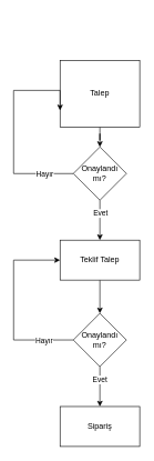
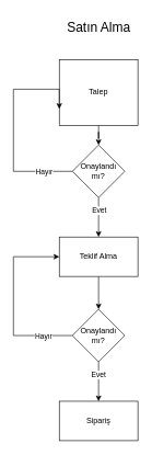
  <mxCell id="0" />
  <mxCell id="1" parent="0" />
  <mxCell id="2" value="" style="edgeStyle=orthogonalEdgeStyle;rounded=0;orthogonalLoop=1;jettySize=auto;html=1;" edge="1" parent="1" source="3" target="10"><mxGeometry relative="1" as="geometry" /></mxCell>
  <mxCell id="3" value="Talep" style="rounded=0;whiteSpace=wrap;html=1;" vertex="1" parent="1"><mxGeometry x="90" y="90" width="120" height="100" as="geometry" /></mxCell>
  <mxCell id="4" value="" style="edgeStyle=orthogonalEdgeStyle;rounded=0;orthogonalLoop=1;jettySize=auto;html=1;" edge="1" parent="1" source="5" target="15"><mxGeometry relative="1" as="geometry" /></mxCell>
- <mxCell id="5" value="Teklif Talep" style="whiteSpace=wrap;html=1;rounded=0;" vertex="1" parent="1"><mxGeometry x="90" y="360" width="120" height="60" as="geometry" /></mxCell>
+ <mxCell id="5" value="Teklif Alma" style="whiteSpace=wrap;html=1;rounded=0;" vertex="1" parent="1"><mxGeometry x="90" y="360" width="120" height="60" as="geometry" /></mxCell>
  <mxCell id="6" value="" style="edgeStyle=orthogonalEdgeStyle;rounded=0;orthogonalLoop=1;jettySize=auto;html=1;" edge="1" parent="1" source="10" target="5"><mxGeometry relative="1" as="geometry" /></mxCell>
  <mxCell id="7" value="Evet" style="edgeLabel;html=1;align=center;verticalAlign=middle;resizable=0;points=[];" vertex="1" connectable="0" parent="6"><mxGeometry x="-0.367" y="3" relative="1" as="geometry"><mxPoint x="-3" as="offset" /></mxGeometry></mxCell>
  <mxCell id="8" style="edgeStyle=orthogonalEdgeStyle;rounded=0;orthogonalLoop=1;jettySize=auto;html=1;entryX=0;entryY=0.75;entryDx=0;entryDy=0;" edge="1" parent="1" source="10" target="3"><mxGeometry relative="1" as="geometry"><Array as="points"><mxPoint x="20" y="260" /><mxPoint x="20" y="135" /></Array></mxGeometry></mxCell>
  <mxCell id="9" value="Hayır" style="edgeLabel;html=1;align=center;verticalAlign=middle;resizable=0;points=[];" vertex="1" connectable="0" parent="8"><mxGeometry x="-0.74" relative="1" as="geometry"><mxPoint x="-3" as="offset" /></mxGeometry></mxCell>
  <mxCell id="10" value="Onaylandı mı?" style="rhombus;whiteSpace=wrap;html=1;rounded=0;" vertex="1" parent="1"><mxGeometry x="110" y="220" width="80" height="80" as="geometry" /></mxCell>
  <mxCell id="11" value="" style="edgeStyle=orthogonalEdgeStyle;rounded=0;orthogonalLoop=1;jettySize=auto;html=1;" edge="1" parent="1" source="15" target="16"><mxGeometry relative="1" as="geometry" /></mxCell>
  <mxCell id="12" value="Evet" style="edgeLabel;html=1;align=center;verticalAlign=middle;resizable=0;points=[];" vertex="1" connectable="0" parent="11"><mxGeometry x="-0.363" y="-1" relative="1" as="geometry"><mxPoint as="offset" /></mxGeometry></mxCell>
  <mxCell id="13" style="edgeStyle=orthogonalEdgeStyle;rounded=0;orthogonalLoop=1;jettySize=auto;html=1;entryX=0;entryY=0.5;entryDx=0;entryDy=0;" edge="1" parent="1" source="15" target="5"><mxGeometry relative="1" as="geometry"><Array as="points"><mxPoint x="20" y="510" /><mxPoint x="20" y="390" /></Array></mxGeometry></mxCell>
  <mxCell id="14" value="Hayır" style="edgeLabel;html=1;align=center;verticalAlign=middle;resizable=0;points=[];" vertex="1" connectable="0" parent="13"><mxGeometry x="-0.68" y="2" relative="1" as="geometry"><mxPoint y="-2" as="offset" /></mxGeometry></mxCell>
  <mxCell id="15" value="Onaylandı mı?" style="rhombus;whiteSpace=wrap;html=1;rounded=0;" vertex="1" parent="1"><mxGeometry x="110" y="470" width="80" height="80" as="geometry" /></mxCell>
  <mxCell id="16" value="Sipariş" style="whiteSpace=wrap;html=1;rounded=0;" vertex="1" parent="1"><mxGeometry x="90" y="610" width="120" height="60" as="geometry" /></mxCell>
+ <mxCell id="17" value="Satın Alma" style="text;html=1;align=center;verticalAlign=middle;resizable=0;points=[];autosize=1;strokeColor=none;fillColor=none;fontSize=20;" vertex="1" parent="1"><mxGeometry x="90" y="20" width="120" height="40" as="geometry" /></mxCell>
